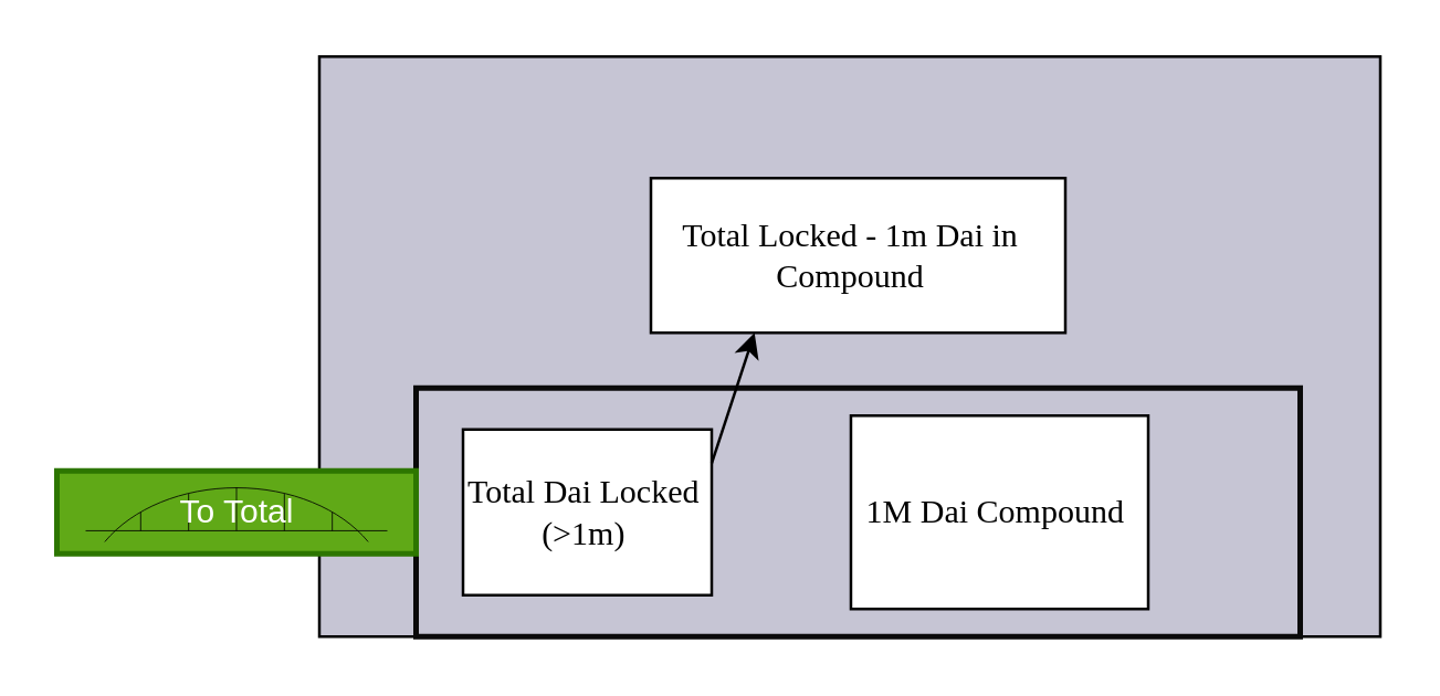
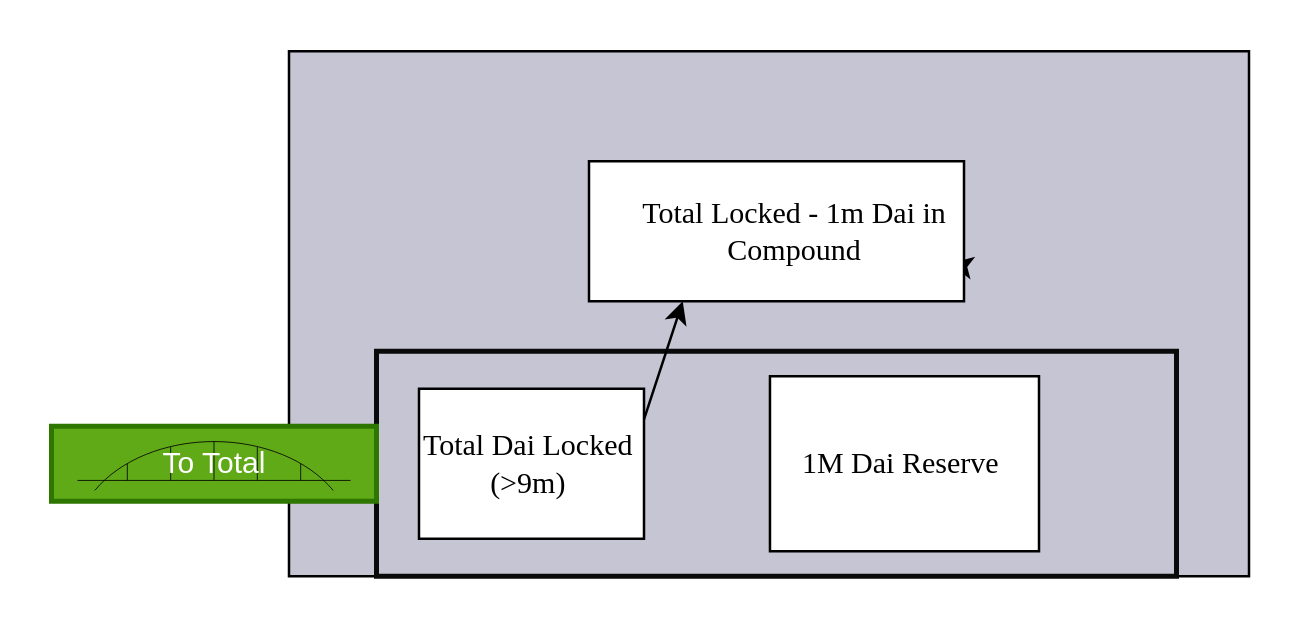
  <mxCell id="0" />
  <mxCell id="1" parent="0" />
  <mxCell id="2" value="" style="rounded=0;whiteSpace=wrap;html=1;fontFamily=Comic Sans MS;fontColor=none;noLabel=1;labelBackgroundColor=none;fillColor=#c6c5d4;" vertex="1" parent="1"><mxGeometry x="115" y="20" width="384" height="210" as="geometry" /></mxCell>
  <mxCell id="3" value="" style="rounded=0;whiteSpace=wrap;html=1;fontSize=12;fillColor=none;strokeWidth=2;strokeColor=#0A0A0A;" vertex="1" parent="1"><mxGeometry x="150" y="140" width="320" height="90" as="geometry" /></mxCell>
  <mxCell id="4" style="edgeStyle=none;html=1;exitX=1;exitY=0.75;exitDx=0;exitDy=0;fontSize=12;" edge="1" parent="1" source="5" target="6"><mxGeometry relative="1" as="geometry" /></mxCell>
  <mxCell id="5" value="" style="rounded=0;whiteSpace=wrap;html=1;fontFamily=Comic Sans MS;" vertex="1" parent="1"><mxGeometry x="235" y="64" width="150" height="56" as="geometry" /></mxCell>
- <mxCell id="6" value="Total Locked - 1m Dai in Compound" style="text;html=1;strokeColor=none;fillColor=none;align=center;verticalAlign=middle;whiteSpace=wrap;rounded=0;fontFamily=Comic Sans MS;fontSize=12;" vertex="1" parent="1"><mxGeometry x="244.5" y="74.25" width="125" height="35.5" as="geometry" /></mxCell>
+ <mxCell id="6" value="Total Locked - 1m Dai in Compound" style="text;html=1;strokeColor=none;fillColor=none;align=center;verticalAlign=middle;whiteSpace=wrap;rounded=0;fontFamily=Comic Sans MS;fontSize=12;" vertex="1" parent="1"><mxGeometry x="254.5" y="74.25" width="125" height="35.5" as="geometry" /></mxCell>
  <mxCell id="7" value="" style="group" vertex="1" connectable="0" parent="1"><mxGeometry x="165" y="155" width="92" height="65" as="geometry" /></mxCell>
  <mxCell id="8" value="" style="rounded=0;whiteSpace=wrap;html=1;fontFamily=Comic Sans MS;" vertex="1" parent="7"><mxGeometry x="2" width="90" height="60" as="geometry" /></mxCell>
- <mxCell id="9" value="Total Dai Locked (&amp;gt;1m)" style="text;html=1;strokeColor=none;fillColor=none;align=center;verticalAlign=middle;whiteSpace=wrap;rounded=0;fontFamily=Comic Sans MS;fontSize=12;" vertex="1" parent="7"><mxGeometry y="12.25" width="92" height="35.5" as="geometry" /></mxCell>
+ <mxCell id="9" value="Total Dai Locked (&amp;gt;9m)" style="text;html=1;strokeColor=none;fillColor=none;align=center;verticalAlign=middle;whiteSpace=wrap;rounded=0;fontFamily=Comic Sans MS;fontSize=12;" vertex="1" parent="7"><mxGeometry y="12.25" width="92" height="35.5" as="geometry" /></mxCell>
  <mxCell id="10" value="" style="group" vertex="1" connectable="0" parent="1"><mxGeometry x="305" y="150" width="110" height="70" as="geometry" /></mxCell>
  <mxCell id="11" value="" style="rounded=0;whiteSpace=wrap;html=1;fontFamily=Comic Sans MS;" vertex="1" parent="10"><mxGeometry x="2.391" width="107.609" height="70" as="geometry" /></mxCell>
- <mxCell id="12" value="1M Dai Compound" style="text;html=1;strokeColor=none;fillColor=none;align=center;verticalAlign=middle;whiteSpace=wrap;rounded=0;fontFamily=Comic Sans MS;fontSize=12;" vertex="1" parent="10"><mxGeometry y="14.292" width="110" height="41.417" as="geometry" /></mxCell>
+ <mxCell id="12" value="1M Dai Reserve" style="text;html=1;strokeColor=none;fillColor=none;align=center;verticalAlign=middle;whiteSpace=wrap;rounded=0;fontFamily=Comic Sans MS;fontSize=12;" vertex="1" parent="10"><mxGeometry y="14.292" width="110" height="41.417" as="geometry" /></mxCell>
  <mxCell id="13" value="To Total" style="strokeWidth=2;outlineConnect=0;dashed=0;align=center;html=1;fontSize=12;shape=mxgraph.eip.messaging_bridge;verticalLabelPosition=middle;verticalAlign=middle;fillColor=#60a917;fontColor=#ffffff;strokeColor=#2D7600;labelPosition=center;" vertex="1" parent="1"><mxGeometry x="20" y="170" width="130" height="30" as="geometry" /></mxCell>
  <mxCell id="14" value="" style="endArrow=classic;html=1;fontSize=12;entryX=0.25;entryY=1;entryDx=0;entryDy=0;exitX=1;exitY=0;exitDx=0;exitDy=0;" edge="1" parent="1" source="9" target="5"><mxGeometry width="50" height="50" relative="1" as="geometry"><mxPoint x="435" y="530" as="sourcePoint" /><mxPoint x="485" y="480" as="targetPoint" /></mxGeometry></mxCell>
